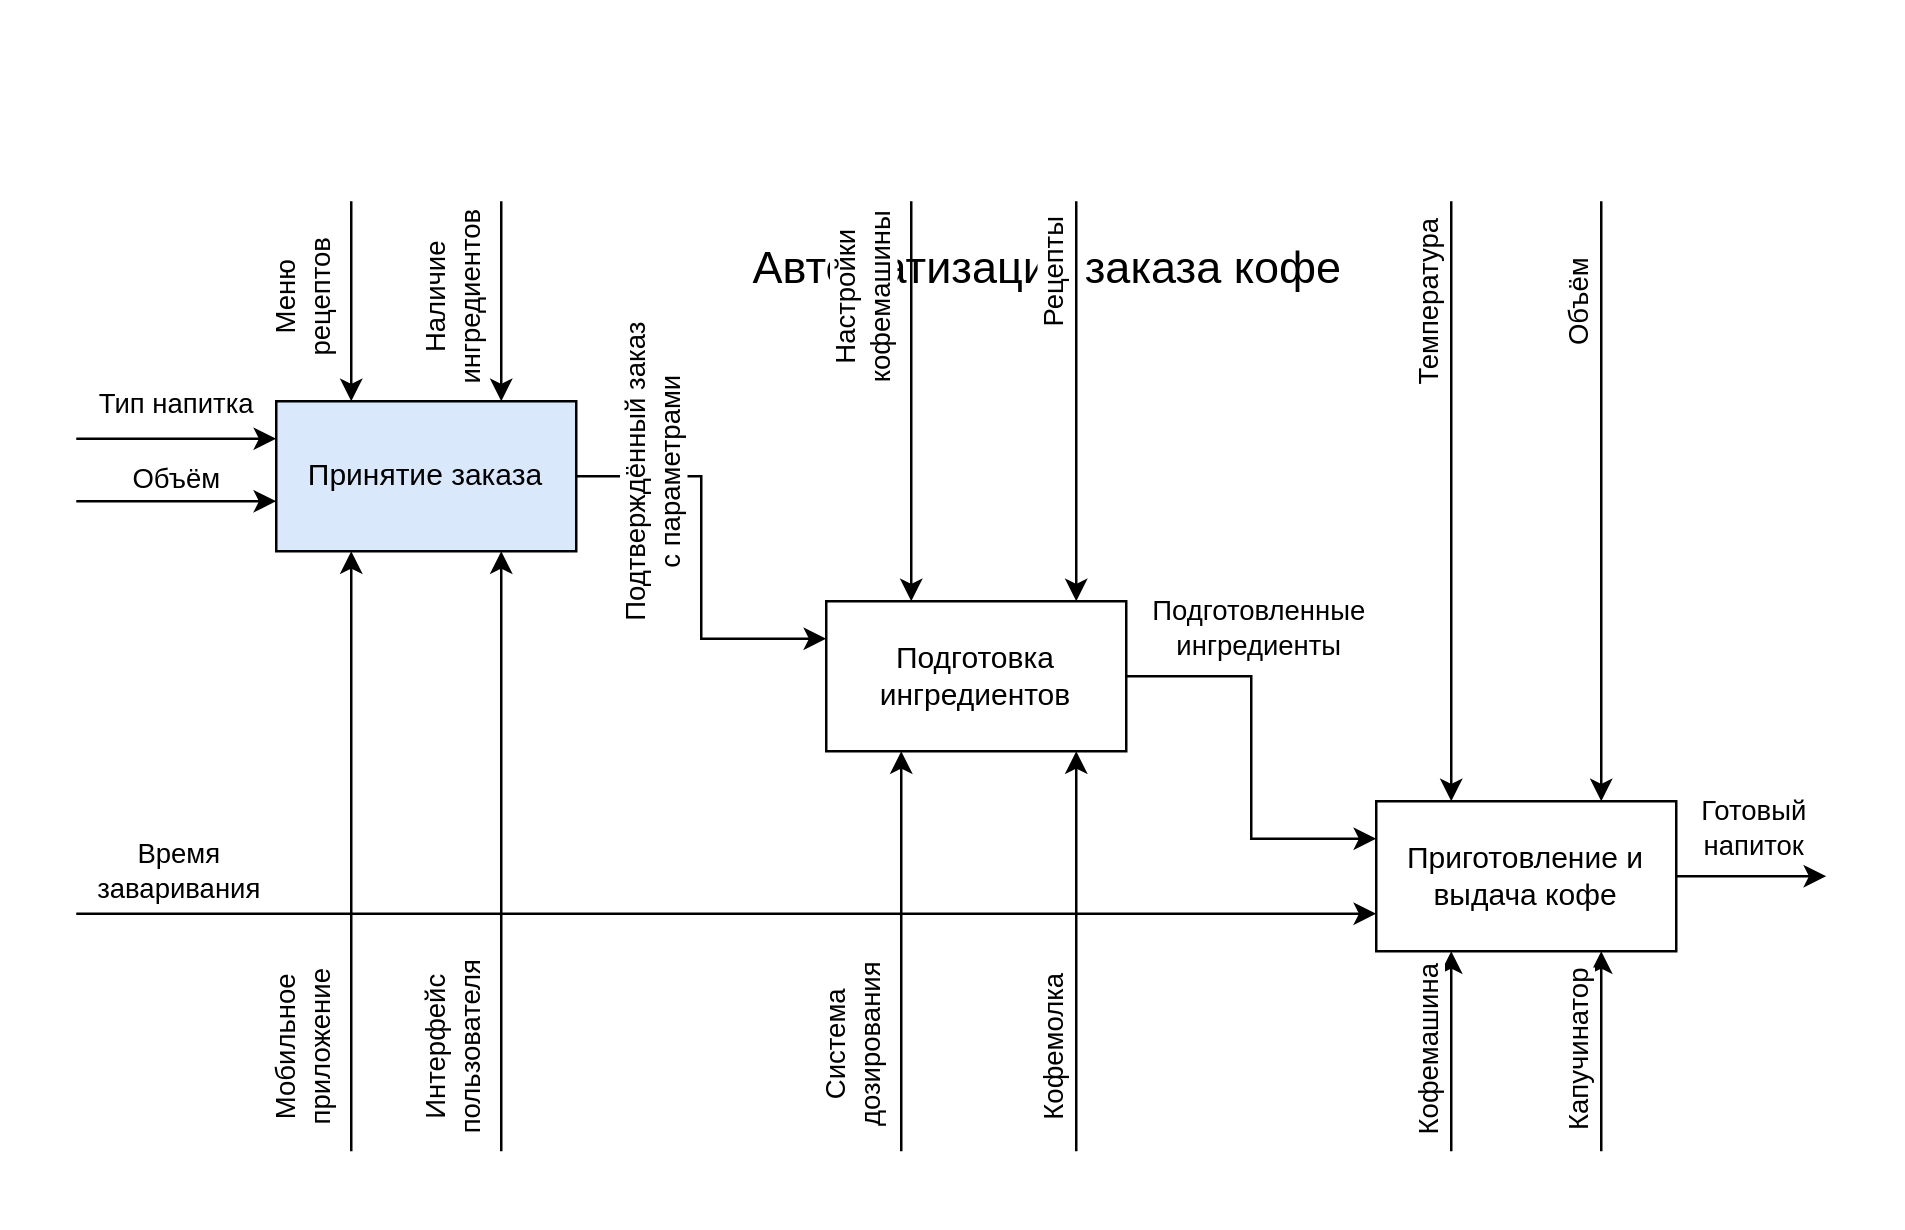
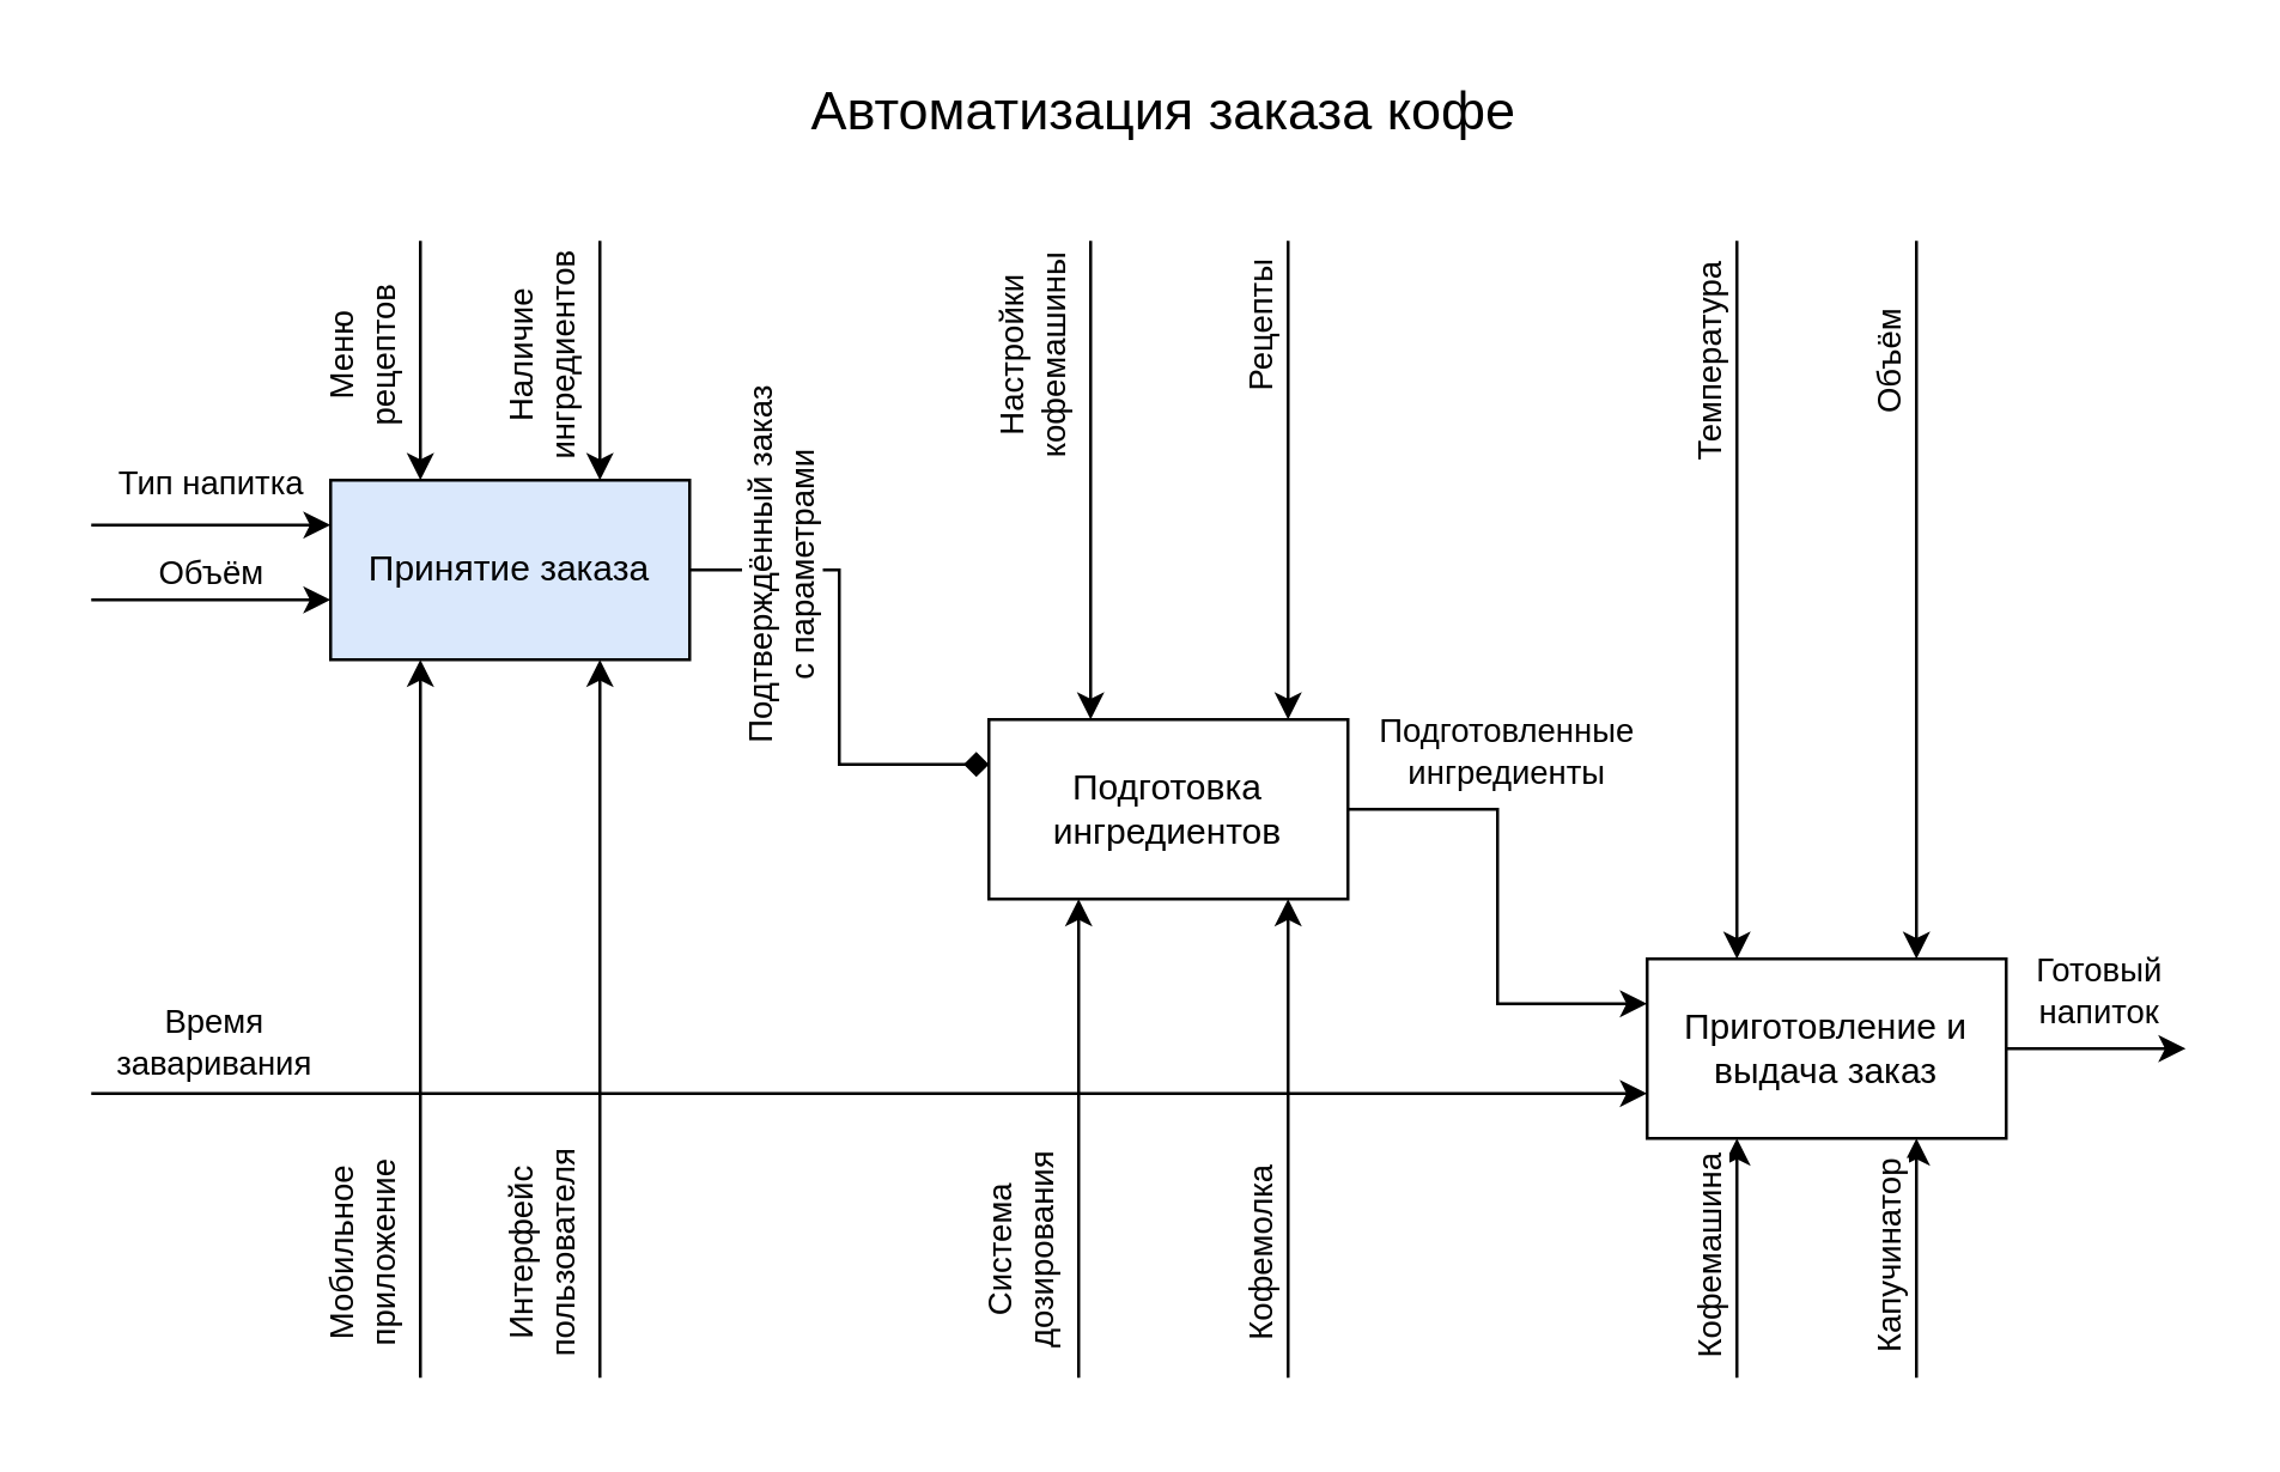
  <mxCell id="0" />
  <mxCell id="1" parent="0" />
  <mxCell id="2" value="" style="rounded=0;whiteSpace=wrap;html=1;strokeColor=none;" vertex="1" parent="1"><mxGeometry x="20" y="20" width="720" height="450" as="geometry" /></mxCell>
- <mxCell id="3" style="edgeStyle=orthogonalEdgeStyle;rounded=0;orthogonalLoop=1;jettySize=auto;html=1;entryX=0;entryY=0.25;entryDx=0;entryDy=0;" edge="1" parent="1" source="5" target="8"><mxGeometry relative="1" as="geometry" /></mxCell>
+ <mxCell id="3" style="edgeStyle=orthogonalEdgeStyle;rounded=0;orthogonalLoop=1;jettySize=auto;html=1;entryX=0;entryY=0.25;entryDx=0;entryDy=0;endArrow=diamond;" edge="1" parent="1" source="5" target="8"><mxGeometry relative="1" as="geometry" /></mxCell>
  <mxCell id="4" value="Подтверждённый заказ&lt;div&gt;с параметрами&lt;/div&gt;" style="edgeLabel;html=1;align=center;verticalAlign=middle;resizable=0;points=[];rotation=-90;" vertex="1" connectable="0" parent="3"><mxGeometry x="-0.726" relative="1" as="geometry"><mxPoint x="7" as="offset" /></mxGeometry></mxCell>
  <mxCell id="5" value="Принятие заказа" style="rounded=0;whiteSpace=wrap;html=1;fillColor=#dae8fc;" vertex="1" parent="1"><mxGeometry x="110" y="160" width="120" height="60" as="geometry" /></mxCell>
  <mxCell id="6" style="edgeStyle=orthogonalEdgeStyle;rounded=0;orthogonalLoop=1;jettySize=auto;html=1;entryX=0;entryY=0.25;entryDx=0;entryDy=0;" edge="1" parent="1" source="8" target="11"><mxGeometry relative="1" as="geometry" /></mxCell>
  <mxCell id="7" value="Подготовленные&lt;div&gt;ингредиенты&lt;/div&gt;" style="edgeLabel;html=1;align=center;verticalAlign=middle;resizable=0;points=[];" vertex="1" connectable="0" parent="6"><mxGeometry x="-0.733" relative="1" as="geometry"><mxPoint x="30" y="-20" as="offset" /></mxGeometry></mxCell>
  <mxCell id="8" value="Подготовка ингредиентов" style="rounded=0;whiteSpace=wrap;html=1;" vertex="1" parent="1"><mxGeometry x="330" y="240" width="120" height="60" as="geometry" /></mxCell>
  <mxCell id="9" style="edgeStyle=orthogonalEdgeStyle;rounded=0;orthogonalLoop=1;jettySize=auto;html=1;" edge="1" parent="1" source="11"><mxGeometry relative="1" as="geometry"><mxPoint x="730" y="350" as="targetPoint" /></mxGeometry></mxCell>
  <mxCell id="10" value="Готовый&lt;div&gt;напиток&lt;/div&gt;" style="edgeLabel;html=1;align=center;verticalAlign=middle;resizable=0;points=[];" vertex="1" connectable="0" parent="9"><mxGeometry x="-0.013" y="1" relative="1" as="geometry"><mxPoint x="-1" y="-20" as="offset" /></mxGeometry></mxCell>
- <mxCell id="11" value="Приготовление и выдача кофе" style="rounded=0;whiteSpace=wrap;html=1;" vertex="1" parent="1"><mxGeometry x="550" y="320" width="120" height="60" as="geometry" /></mxCell>
- <mxCell id="12" value="&lt;font style=&quot;font-size: 18px;&quot;&gt;Автоматизация заказа кофе&lt;/font&gt;" style="text;whiteSpace=wrap;html=1;" vertex="1" parent="1"><mxGeometry x="298.75" y="90" width="242.5" height="30" as="geometry" /></mxCell>
+ <mxCell id="11" value="Приготовление и выдача заказ" style="rounded=0;whiteSpace=wrap;html=1;" vertex="1" parent="1"><mxGeometry x="550" y="320" width="120" height="60" as="geometry" /></mxCell>
+ <mxCell id="12" value="&lt;font style=&quot;font-size: 18px;&quot;&gt;Автоматизация заказа кофе&lt;/font&gt;" style="text;whiteSpace=wrap;html=1;" vertex="1" parent="1"><mxGeometry x="268.75" y="20" width="242.5" height="30" as="geometry" /></mxCell>
  <mxCell id="13" value="" style="endArrow=classic;html=1;rounded=0;entryX=0.25;entryY=0;entryDx=0;entryDy=0;" edge="1" parent="1" target="5"><mxGeometry width="50" height="50" relative="1" as="geometry"><mxPoint x="140" y="80" as="sourcePoint" /><mxPoint x="300" y="190" as="targetPoint" /></mxGeometry></mxCell>
  <mxCell id="14" value="Меню&lt;div&gt;рецептов&lt;/div&gt;" style="edgeLabel;html=1;align=center;verticalAlign=middle;resizable=0;points=[];rotation=-90;" vertex="1" connectable="0" parent="13"><mxGeometry x="-0.697" y="-2" relative="1" as="geometry"><mxPoint x="-18" y="28" as="offset" /></mxGeometry></mxCell>
  <mxCell id="15" value="" style="endArrow=classic;html=1;rounded=0;entryX=0.75;entryY=0;entryDx=0;entryDy=0;" edge="1" parent="1" target="5"><mxGeometry width="50" height="50" relative="1" as="geometry"><mxPoint x="200" y="80" as="sourcePoint" /><mxPoint x="300" y="190" as="targetPoint" /></mxGeometry></mxCell>
  <mxCell id="16" value="Наличие&lt;div&gt;ингредиентов&lt;/div&gt;" style="edgeLabel;html=1;align=center;verticalAlign=middle;resizable=0;points=[];rotation=-90;" vertex="1" connectable="0" parent="15"><mxGeometry x="-0.799" relative="1" as="geometry"><mxPoint x="-20" y="32" as="offset" /></mxGeometry></mxCell>
  <mxCell id="17" value="" style="endArrow=classic;html=1;rounded=0;entryX=0.25;entryY=1;entryDx=0;entryDy=0;" edge="1" parent="1" target="5"><mxGeometry width="50" height="50" relative="1" as="geometry"><mxPoint x="140" y="460" as="sourcePoint" /><mxPoint x="300" y="250" as="targetPoint" /></mxGeometry></mxCell>
  <mxCell id="18" value="Мобильное&lt;div&gt;приложение&lt;/div&gt;" style="edgeLabel;html=1;align=center;verticalAlign=middle;resizable=0;points=[];rotation=-90;" vertex="1" connectable="0" parent="17"><mxGeometry x="-0.817" y="1" relative="1" as="geometry"><mxPoint x="-19" y="-18" as="offset" /></mxGeometry></mxCell>
  <mxCell id="19" value="" style="endArrow=classic;html=1;rounded=0;entryX=0.25;entryY=1;entryDx=0;entryDy=0;" edge="1" parent="1"><mxGeometry width="50" height="50" relative="1" as="geometry"><mxPoint x="200" y="460" as="sourcePoint" /><mxPoint x="200" y="220" as="targetPoint" /></mxGeometry></mxCell>
  <mxCell id="20" value="Интерфейс&lt;div&gt;пользователя&lt;/div&gt;" style="edgeLabel;html=1;align=center;verticalAlign=middle;resizable=0;points=[];rotation=-90;" vertex="1" connectable="0" parent="19"><mxGeometry x="-0.817" y="1" relative="1" as="geometry"><mxPoint x="-19" y="-18" as="offset" /></mxGeometry></mxCell>
  <mxCell id="21" value="" style="endArrow=classic;html=1;rounded=0;entryX=0.25;entryY=1;entryDx=0;entryDy=0;" edge="1" parent="1"><mxGeometry width="50" height="50" relative="1" as="geometry"><mxPoint x="360" y="460" as="sourcePoint" /><mxPoint x="360" y="300" as="targetPoint" /></mxGeometry></mxCell>
  <mxCell id="22" value="Система&lt;div&gt;дозирования&lt;/div&gt;" style="edgeLabel;html=1;align=center;verticalAlign=middle;resizable=0;points=[];rotation=-90;" vertex="1" connectable="0" parent="21"><mxGeometry x="-0.817" y="1" relative="1" as="geometry"><mxPoint x="-19" y="-26" as="offset" /></mxGeometry></mxCell>
  <mxCell id="23" value="" style="endArrow=classic;html=1;rounded=0;entryX=0.25;entryY=1;entryDx=0;entryDy=0;" edge="1" parent="1"><mxGeometry width="50" height="50" relative="1" as="geometry"><mxPoint x="430" y="460" as="sourcePoint" /><mxPoint x="430" y="300" as="targetPoint" /></mxGeometry></mxCell>
  <mxCell id="24" value="Кофемолка" style="edgeLabel;html=1;align=center;verticalAlign=middle;resizable=0;points=[];rotation=-90;" vertex="1" connectable="0" parent="23"><mxGeometry x="-0.87" y="1" relative="1" as="geometry"><mxPoint x="-9" y="-30" as="offset" /></mxGeometry></mxCell>
  <mxCell id="25" value="" style="endArrow=classic;html=1;rounded=0;entryX=0.25;entryY=1;entryDx=0;entryDy=0;" edge="1" parent="1"><mxGeometry width="50" height="50" relative="1" as="geometry"><mxPoint x="580" y="460" as="sourcePoint" /><mxPoint x="580" y="380" as="targetPoint" /></mxGeometry></mxCell>
  <mxCell id="26" value="Кофемашина" style="edgeLabel;html=1;align=center;verticalAlign=middle;resizable=0;points=[];rotation=-90;" vertex="1" connectable="0" parent="25"><mxGeometry x="-0.817" y="1" relative="1" as="geometry"><mxPoint x="-9" y="-32" as="offset" /></mxGeometry></mxCell>
  <mxCell id="27" value="" style="endArrow=classic;html=1;rounded=0;entryX=0.25;entryY=1;entryDx=0;entryDy=0;" edge="1" parent="1"><mxGeometry width="50" height="50" relative="1" as="geometry"><mxPoint x="640" y="460" as="sourcePoint" /><mxPoint x="640" y="380" as="targetPoint" /></mxGeometry></mxCell>
  <mxCell id="28" value="Капучинатор" style="edgeLabel;html=1;align=center;verticalAlign=middle;resizable=0;points=[];rotation=-90;" vertex="1" connectable="0" parent="27"><mxGeometry x="-0.817" y="1" relative="1" as="geometry"><mxPoint x="-9" y="-32" as="offset" /></mxGeometry></mxCell>
  <mxCell id="29" value="" style="endArrow=classic;html=1;rounded=0;entryX=0.25;entryY=0;entryDx=0;entryDy=0;" edge="1" parent="1"><mxGeometry width="50" height="50" relative="1" as="geometry"><mxPoint x="364" y="80" as="sourcePoint" /><mxPoint x="364" y="240" as="targetPoint" /></mxGeometry></mxCell>
  <mxCell id="30" value="Настройки&lt;div&gt;кофемашины&lt;/div&gt;" style="edgeLabel;html=1;align=center;verticalAlign=middle;resizable=0;points=[];rotation=-90;" vertex="1" connectable="0" parent="29"><mxGeometry x="-0.697" y="-2" relative="1" as="geometry"><mxPoint x="-18" y="16" as="offset" /></mxGeometry></mxCell>
  <mxCell id="31" value="" style="endArrow=classic;html=1;rounded=0;entryX=0.25;entryY=0;entryDx=0;entryDy=0;" edge="1" parent="1"><mxGeometry width="50" height="50" relative="1" as="geometry"><mxPoint x="430" y="80" as="sourcePoint" /><mxPoint x="430" y="240" as="targetPoint" /></mxGeometry></mxCell>
  <mxCell id="32" value="Рецепты" style="edgeLabel;html=1;align=center;verticalAlign=middle;resizable=0;points=[];rotation=-90;" vertex="1" connectable="0" parent="31"><mxGeometry x="-0.697" y="-2" relative="1" as="geometry"><mxPoint x="-8" y="6" as="offset" /></mxGeometry></mxCell>
  <mxCell id="33" value="" style="endArrow=classic;html=1;rounded=0;entryX=0.25;entryY=0;entryDx=0;entryDy=0;" edge="1" parent="1"><mxGeometry width="50" height="50" relative="1" as="geometry"><mxPoint x="580" y="80" as="sourcePoint" /><mxPoint x="580" y="320" as="targetPoint" /></mxGeometry></mxCell>
  <mxCell id="34" value="Температура" style="edgeLabel;html=1;align=center;verticalAlign=middle;resizable=0;points=[];rotation=-90;" vertex="1" connectable="0" parent="33"><mxGeometry x="-0.697" y="-2" relative="1" as="geometry"><mxPoint x="-8" y="6" as="offset" /></mxGeometry></mxCell>
  <mxCell id="35" value="" style="endArrow=classic;html=1;rounded=0;entryX=0.25;entryY=0;entryDx=0;entryDy=0;" edge="1" parent="1"><mxGeometry width="50" height="50" relative="1" as="geometry"><mxPoint x="640" y="80" as="sourcePoint" /><mxPoint x="640" y="320" as="targetPoint" /></mxGeometry></mxCell>
  <mxCell id="36" value="Объём" style="edgeLabel;html=1;align=center;verticalAlign=middle;resizable=0;points=[];rotation=-90;" vertex="1" connectable="0" parent="35"><mxGeometry x="-0.697" y="-2" relative="1" as="geometry"><mxPoint x="-8" y="6" as="offset" /></mxGeometry></mxCell>
  <mxCell id="37" value="" style="endArrow=classic;html=1;rounded=0;entryX=0;entryY=0.25;entryDx=0;entryDy=0;" edge="1" parent="1" target="5"><mxGeometry width="50" height="50" relative="1" as="geometry"><mxPoint x="30" y="175" as="sourcePoint" /><mxPoint x="490" y="210" as="targetPoint" /></mxGeometry></mxCell>
  <mxCell id="38" value="Тип напитка" style="edgeLabel;html=1;align=center;verticalAlign=middle;resizable=0;points=[];" vertex="1" connectable="0" parent="37"><mxGeometry x="-0.018" y="1" relative="1" as="geometry"><mxPoint y="-14" as="offset" /></mxGeometry></mxCell>
  <mxCell id="39" value="" style="endArrow=classic;html=1;rounded=0;entryX=0;entryY=0.25;entryDx=0;entryDy=0;" edge="1" parent="1"><mxGeometry width="50" height="50" relative="1" as="geometry"><mxPoint x="30" y="200" as="sourcePoint" /><mxPoint x="110" y="200" as="targetPoint" /></mxGeometry></mxCell>
  <mxCell id="40" value="Объём" style="edgeLabel;html=1;align=center;verticalAlign=middle;resizable=0;points=[];" vertex="1" connectable="0" parent="39"><mxGeometry x="-0.018" y="1" relative="1" as="geometry"><mxPoint y="-9" as="offset" /></mxGeometry></mxCell>
  <mxCell id="41" value="" style="endArrow=classic;html=1;rounded=0;entryX=0;entryY=0.75;entryDx=0;entryDy=0;" edge="1" parent="1" target="11"><mxGeometry width="50" height="50" relative="1" as="geometry"><mxPoint x="30" y="365" as="sourcePoint" /><mxPoint x="490" y="300" as="targetPoint" /></mxGeometry></mxCell>
  <mxCell id="42" value="Время&lt;div&gt;заваривания&lt;/div&gt;" style="edgeLabel;html=1;align=center;verticalAlign=middle;resizable=0;points=[];" vertex="1" connectable="0" parent="41"><mxGeometry x="-0.928" y="-1" relative="1" as="geometry"><mxPoint x="21" y="-19" as="offset" /></mxGeometry></mxCell>
